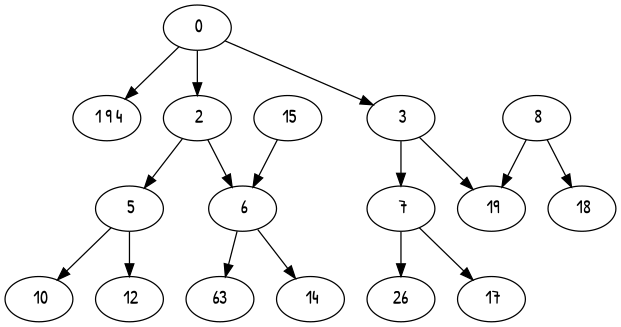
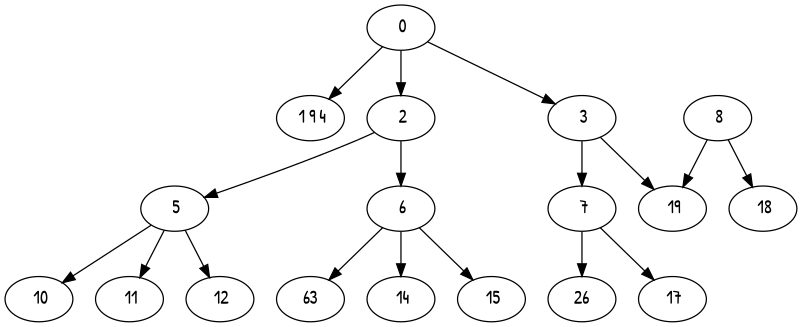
  digraph {
    fontname="Patrick Hand"
    node [fontname="Patrick Hand"]
    edge [fontname="Patrick Hand"]
    " 0"
    " 1 9 4"
    " 2"
    " 3"
    " 5"
    " 6"
    " 7"
    " 19"
    " 10"
+   " 11"
    " 12"
    n12 [label=63]
    " 14"
    " 15"
    n15 [label=26]
    " 17"
    " 8"
    " 18"
    " 0" -> " 1 9 4"
    " 0" -> " 2"
    " 0" -> " 3"
    " 2" -> " 5"
    " 2" -> " 6"
    " 3" -> " 7"
    " 3" -> " 19"
    " 5" -> " 10"
+   " 5" -> " 11"
    " 5" -> " 12"
    " 6" -> n12
    " 6" -> " 14"
-   " 15" -> " 6"
+   " 6" -> " 15"
    " 7" -> n15
    " 7" -> " 17"
    " 8" -> " 19"
    " 8" -> " 18"
  }
